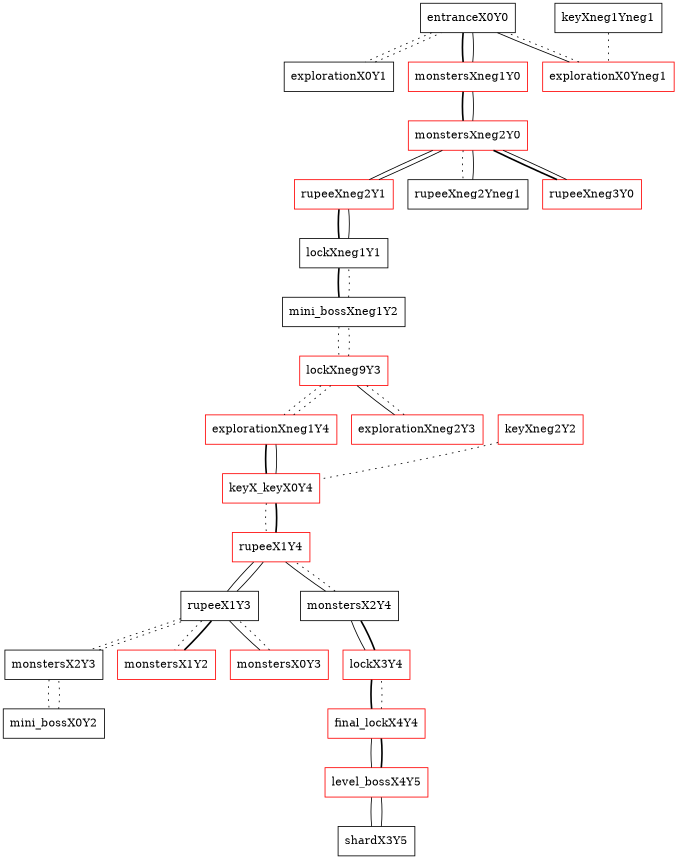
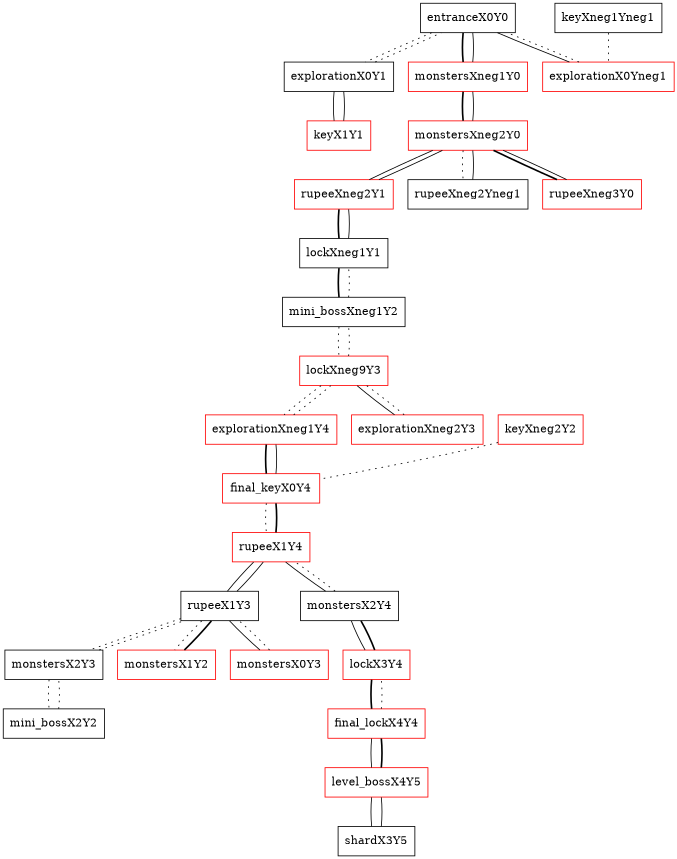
  graph {
    node [color=red shape=box]
    edge [style=dotted]
    entranceX0Y0 [color=black]
    explorationX0Y1 [color=black]
    monstersXneg1Y0
    explorationX0Yneg1
+   keyX1Y1
    monstersXneg2Y0
    rupeeXneg2Y1
    rupeeXneg2Yneg1 [color=black]
    rupeeXneg3Y0
    lockXneg1Y1 [color=black]
    mini_bossXneg1Y2 [color=black]
    keyXneg1Yneg1 [color=black]
    n13 [label=lockXneg9Y3]
    explorationXneg1Y4
    explorationXneg2Y3
-   final_keyX0Y4 [label=keyX_keyX0Y4]
+   final_keyX0Y4
    rupeeX1Y4
    rupeeX1Y3 [color=black]
    monstersX2Y4 [color=black]
    keyXneg2Y2
    monstersX2Y3 [color=black]
    monstersX1Y2
    monstersX0Y3
    lockX3Y4
-   mini_bossX2Y2 [color=black label=mini_bossX0Y2]
+   mini_bossX2Y2 [color=black]
    final_lockX4Y4
    level_bossX4Y5
    shardX3Y5 [color=black]
    entranceX0Y0 -- explorationX0Y1
    entranceX0Y0 -- monstersXneg1Y0 [style=bold]
    entranceX0Y0 -- explorationX0Yneg1 [style=solid]
    explorationX0Y1 -- entranceX0Y0
+   explorationX0Y1 -- keyX1Y1 [style=solid]
    monstersXneg1Y0 -- entranceX0Y0 [style=solid]
    monstersXneg1Y0 -- monstersXneg2Y0 [style=bold]
    explorationX0Yneg1 -- entranceX0Y0
+   keyX1Y1 -- explorationX0Y1 [style=solid]
    monstersXneg2Y0 -- monstersXneg1Y0 [style=solid]
    monstersXneg2Y0 -- rupeeXneg2Y1 [style=solid]
    monstersXneg2Y0 -- rupeeXneg2Yneg1
    monstersXneg2Y0 -- rupeeXneg3Y0 [style=bold]
    rupeeXneg2Y1 -- monstersXneg2Y0 [style=solid]
    rupeeXneg2Y1 -- lockXneg1Y1 [style=bold]
    rupeeXneg2Yneg1 -- monstersXneg2Y0 [style=solid]
    rupeeXneg3Y0 -- monstersXneg2Y0 [style=solid]
    lockXneg1Y1 -- rupeeXneg2Y1 [style=solid]
    lockXneg1Y1 -- mini_bossXneg1Y2 [style=bold]
    mini_bossXneg1Y2 -- lockXneg1Y1
    mini_bossXneg1Y2 -- n13
    keyXneg1Yneg1 -- explorationX0Yneg1
    n13 -- mini_bossXneg1Y2
    n13 -- explorationXneg1Y4
    n13 -- explorationXneg2Y3 [style=solid]
    explorationXneg1Y4 -- n13
    explorationXneg1Y4 -- final_keyX0Y4 [style=bold]
    explorationXneg2Y3 -- n13
    final_keyX0Y4 -- explorationXneg1Y4 [style=solid]
    final_keyX0Y4 -- rupeeX1Y4
    rupeeX1Y4 -- final_keyX0Y4 [style=bold]
    rupeeX1Y4 -- rupeeX1Y3 [style=solid]
    rupeeX1Y4 -- monstersX2Y4 [style=solid]
    rupeeX1Y3 -- rupeeX1Y4 [style=solid]
    rupeeX1Y3 -- monstersX2Y3
    rupeeX1Y3 -- monstersX1Y2
    rupeeX1Y3 -- monstersX0Y3 [style=solid]
    monstersX2Y4 -- rupeeX1Y4
    monstersX2Y4 -- lockX3Y4 [style=solid]
    keyXneg2Y2 -- final_keyX0Y4
    monstersX2Y3 -- rupeeX1Y3
    monstersX2Y3 -- mini_bossX2Y2
    monstersX1Y2 -- rupeeX1Y3 [style=bold]
    monstersX0Y3 -- rupeeX1Y3
    lockX3Y4 -- monstersX2Y4 [style=bold]
    lockX3Y4 -- final_lockX4Y4 [style=bold]
    mini_bossX2Y2 -- monstersX2Y3
    final_lockX4Y4 -- lockX3Y4
    final_lockX4Y4 -- level_bossX4Y5 [style=solid]
    level_bossX4Y5 -- final_lockX4Y4 [style=bold]
    level_bossX4Y5 -- shardX3Y5 [style=solid]
    shardX3Y5 -- level_bossX4Y5 [style=solid]
  }
